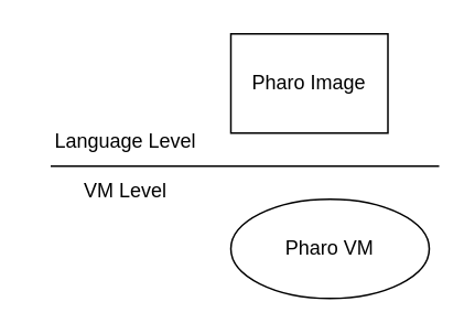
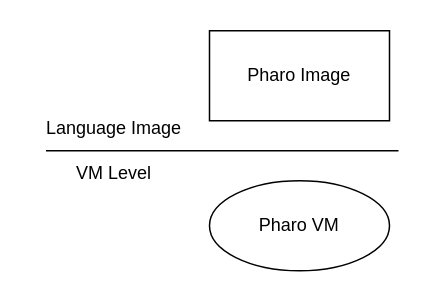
  <mxCell id="0" />
  <mxCell id="1" parent="0" />
- <mxCell id="2" value="Pharo Image" style="rounded=0;whiteSpace=wrap;html=1;" vertex="1" parent="1"><mxGeometry x="139" y="20" width="95" height="60" as="geometry" /></mxCell>
+ <mxCell id="2" value="Pharo Image" style="rounded=0;whiteSpace=wrap;html=1;" vertex="1" parent="1"><mxGeometry x="139" y="20" width="120" height="60" as="geometry" /></mxCell>
  <mxCell id="3" value="Pharo VM" style="ellipse;whiteSpace=wrap;html=1;" vertex="1" parent="1"><mxGeometry x="139" y="120" width="120" height="60" as="geometry" /></mxCell>
  <mxCell id="4" value="" style="endArrow=none;html=1;rounded=0;" edge="1" parent="1"><mxGeometry width="50" height="50" relative="1" as="geometry"><mxPoint x="30" y="100" as="sourcePoint" /><mxPoint x="265" y="100" as="targetPoint" /></mxGeometry></mxCell>
- <mxCell id="5" value="Language Level" style="text;html=1;align=center;verticalAlign=middle;resizable=0;points=[];autosize=1;strokeColor=none;fillColor=none;" vertex="1" parent="1"><mxGeometry x="20" y="70" width="110" height="30" as="geometry" /></mxCell>
+ <mxCell id="5" value="Language Image" style="text;html=1;align=center;verticalAlign=middle;resizable=0;points=[];autosize=1;strokeColor=none;fillColor=none;" vertex="1" parent="1"><mxGeometry x="20" y="70" width="110" height="30" as="geometry" /></mxCell>
  <mxCell id="6" value="VM Level" style="text;html=1;align=center;verticalAlign=middle;resizable=0;points=[];autosize=1;strokeColor=none;fillColor=none;" vertex="1" parent="1"><mxGeometry x="40" y="100" width="70" height="30" as="geometry" /></mxCell>
